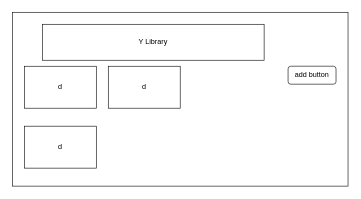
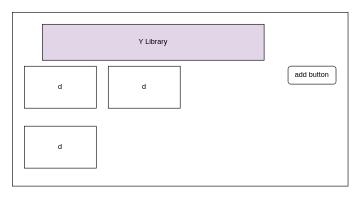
  <mxCell id="0" />
  <mxCell id="1" parent="0" />
  <mxCell id="2" value="" style="whiteSpace=wrap;html=1;" parent="1" vertex="1"><mxGeometry x="20" y="20" width="560" height="290" as="geometry" /></mxCell>
- <mxCell id="3" value="Y Library" style="whiteSpace=wrap;html=1;" parent="1" vertex="1"><mxGeometry x="70" y="40" width="370" height="60" as="geometry" /></mxCell>
+ <mxCell id="3" value="Y Library" style="whiteSpace=wrap;html=1;fillColor=#e1d5e7;" parent="1" vertex="1"><mxGeometry x="70" y="40" width="370" height="60" as="geometry" /></mxCell>
  <mxCell id="4" value="d" style="whiteSpace=wrap;html=1;" parent="1" vertex="1"><mxGeometry x="40" y="110" width="120" height="70" as="geometry" /></mxCell>
  <mxCell id="5" value="add button" style="whiteSpace=wrap;html=1;rounded=1;" vertex="1" parent="1"><mxGeometry x="480" y="110" width="80" height="30" as="geometry" /></mxCell>
  <mxCell id="6" value="d" style="whiteSpace=wrap;html=1;" vertex="1" parent="1"><mxGeometry x="180" y="110" width="120" height="70" as="geometry" /></mxCell>
  <mxCell id="7" value="d" style="whiteSpace=wrap;html=1;" vertex="1" parent="1"><mxGeometry x="40" y="210" width="120" height="70" as="geometry" /></mxCell>
